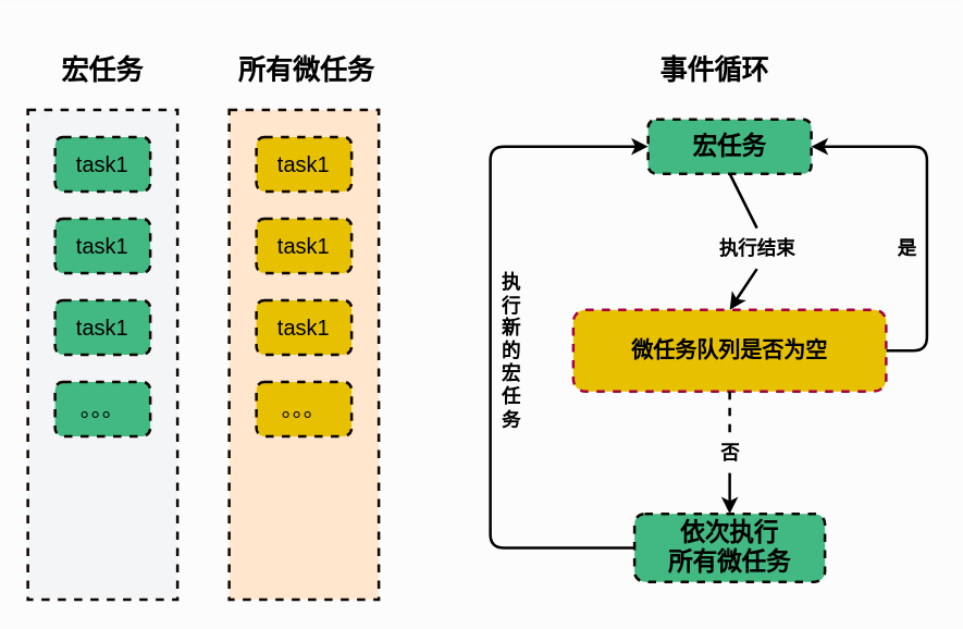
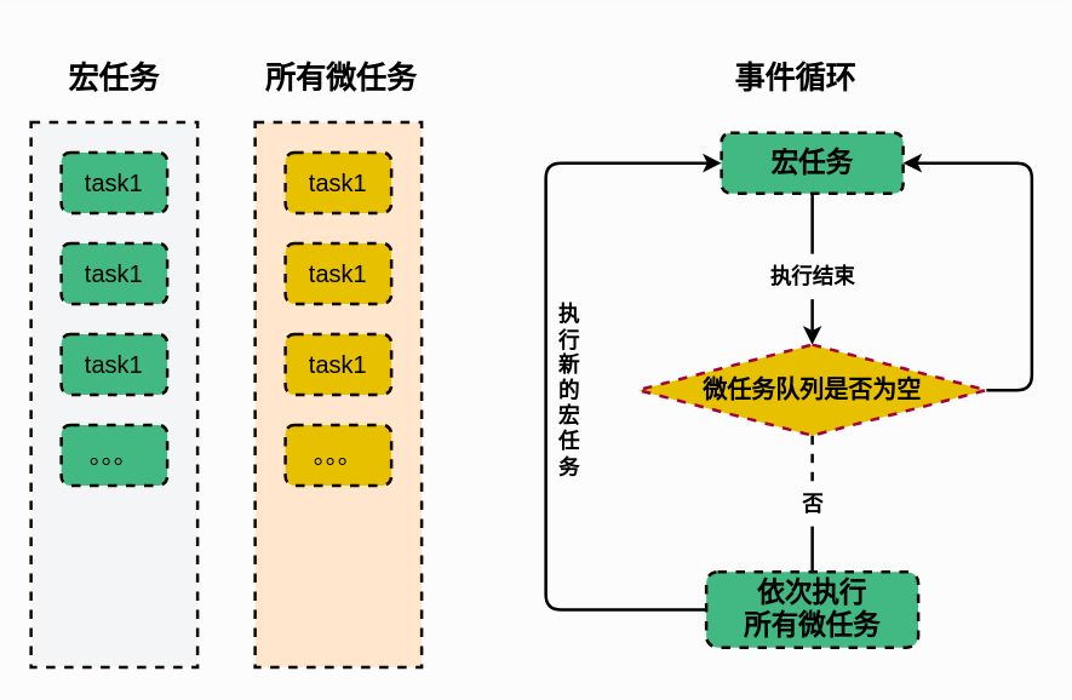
  <mxCell id="0" />
  <mxCell id="1" parent="0" />
  <mxCell id="2" value="" style="rounded=0;whiteSpace=wrap;html=1;fillColor=#f3f5f7;dashed=1;strokeColor=#0D0701;strokeWidth=2;" parent="1" vertex="1"><mxGeometry x="20" y="80" width="110" height="360" as="geometry" /></mxCell>
  <mxCell id="3" value="&lt;font color=&quot;#000000&quot; style=&quot;font-size: 20px;&quot;&gt;&lt;b style=&quot;font-size: 20px;&quot;&gt;宏任务&lt;/b&gt;&lt;/font&gt;" style="text;html=1;strokeColor=none;fillColor=none;align=center;verticalAlign=middle;whiteSpace=wrap;rounded=0;fontSize=20;" parent="1" vertex="1"><mxGeometry x="20" y="20" width="110" height="60" as="geometry" /></mxCell>
  <mxCell id="4" value="task1" style="rounded=1;whiteSpace=wrap;dashed=1;strokeColor=#0D0701;strokeWidth=2;fontSize=16;fontColor=#000000;fillColor=#42b983;labelBackgroundColor=none;" parent="1" vertex="1"><mxGeometry x="40" y="100" width="70" height="40" as="geometry" /></mxCell>
  <mxCell id="5" value="task1" style="rounded=1;whiteSpace=wrap;html=1;dashed=1;strokeColor=#0D0701;strokeWidth=2;fontSize=16;fontColor=#000000;fillColor=#42b983;labelBackgroundColor=none;" parent="1" vertex="1"><mxGeometry x="40" y="220" width="70" height="40" as="geometry" /></mxCell>
  <mxCell id="6" value="task1" style="rounded=1;whiteSpace=wrap;html=1;dashed=1;strokeColor=#0D0701;strokeWidth=2;fontSize=16;fontColor=#000000;fillColor=#42b983;labelBackgroundColor=none;" parent="1" vertex="1"><mxGeometry x="40" y="160" width="70" height="40" as="geometry" /></mxCell>
  <mxCell id="7" value="。。。" style="rounded=1;whiteSpace=wrap;html=1;dashed=1;strokeColor=#0D0701;strokeWidth=2;fontSize=16;fontColor=#000000;fillColor=#42b983;labelBackgroundColor=none;" parent="1" vertex="1"><mxGeometry x="40" y="280" width="70" height="40" as="geometry" /></mxCell>
  <mxCell id="8" value="&lt;font color=&quot;#000000&quot; style=&quot;font-size: 20px;&quot;&gt;&lt;b style=&quot;font-size: 20px;&quot;&gt;所有微任务&lt;/b&gt;&lt;/font&gt;" style="text;html=1;strokeColor=none;fillColor=none;align=center;verticalAlign=middle;whiteSpace=wrap;rounded=0;fontSize=20;" parent="1" vertex="1"><mxGeometry x="170" y="20" width="110" height="60" as="geometry" /></mxCell>
  <mxCell id="9" value="" style="rounded=0;whiteSpace=wrap;html=1;fillColor=#FFE6CC;dashed=1;strokeColor=#0D0701;strokeWidth=2;gradientColor=none;" parent="1" vertex="1"><mxGeometry x="168" y="80" width="110" height="360" as="geometry" /></mxCell>
  <mxCell id="10" value="task1" style="rounded=1;whiteSpace=wrap;html=1;dashed=1;strokeColor=#0D0701;strokeWidth=2;fontSize=16;fontColor=#000000;fillColor=#e7c000;labelBackgroundColor=none;" parent="1" vertex="1"><mxGeometry x="188" y="100" width="70" height="40" as="geometry" /></mxCell>
  <mxCell id="11" value="task1" style="rounded=1;whiteSpace=wrap;html=1;dashed=1;strokeColor=#0D0701;strokeWidth=2;fontSize=16;fontColor=#000000;fillColor=#e7c000;labelBackgroundColor=none;" parent="1" vertex="1"><mxGeometry x="188" y="220" width="70" height="40" as="geometry" /></mxCell>
  <mxCell id="12" value="task1" style="rounded=1;whiteSpace=wrap;html=1;dashed=1;strokeColor=#0D0701;strokeWidth=2;fontSize=16;fontColor=#000000;fillColor=#E7C000;labelBackgroundColor=none;" parent="1" vertex="1"><mxGeometry x="188" y="160" width="70" height="40" as="geometry" /></mxCell>
  <mxCell id="13" value="。。。" style="rounded=1;whiteSpace=wrap;html=1;dashed=1;strokeColor=#0D0701;strokeWidth=2;fontSize=16;fontColor=#000000;fillColor=#e7c000;labelBackgroundColor=none;" parent="1" vertex="1"><mxGeometry x="188" y="280" width="70" height="40" as="geometry" /></mxCell>
  <mxCell id="14" value="&lt;font color=&quot;#000000&quot; style=&quot;font-size: 20px;&quot;&gt;&lt;b style=&quot;font-size: 20px;&quot;&gt;事件循环&lt;/b&gt;&lt;/font&gt;" style="text;html=1;strokeColor=none;fillColor=none;align=center;verticalAlign=middle;whiteSpace=wrap;rounded=0;fontSize=20;" parent="1" vertex="1"><mxGeometry x="470" y="20" width="110" height="60" as="geometry" /></mxCell>
  <mxCell id="15" style="edgeStyle=none;html=1;exitX=0.5;exitY=1;exitDx=0;exitDy=0;entryX=0.5;entryY=0;entryDx=0;entryDy=0;fontSize=18;fontColor=#000000;strokeColor=#000000;strokeWidth=2;startArrow=none;" parent="1" source="21" target="19" edge="1"><mxGeometry relative="1" as="geometry" /></mxCell>
  <mxCell id="16" value="宏任务" style="rounded=1;whiteSpace=wrap;html=1;dashed=1;labelBackgroundColor=none;strokeColor=#0D0701;strokeWidth=2;fontSize=18;fontColor=#000000;fillColor=#42B983;fontStyle=1" parent="1" vertex="1"><mxGeometry x="476" y="87" width="120" height="40" as="geometry" /></mxCell>
- <mxCell id="17" style="edgeStyle=none;html=1;exitX=0.5;exitY=1;exitDx=0;exitDy=0;entryX=0.5;entryY=0;entryDx=0;entryDy=0;strokeColor=#000000;strokeWidth=2;fontSize=14;fontColor=#000000;startArrow=none;" parent="1" source="25" target="23" edge="1"><mxGeometry relative="1" as="geometry" /></mxCell>
+ <mxCell id="17" style="edgeStyle=none;html=1;exitX=0.5;exitY=1;exitDx=0;exitDy=0;entryX=0.5;entryY=0;entryDx=0;entryDy=0;strokeColor=#000000;strokeWidth=2;fontSize=14;fontColor=#000000;startArrow=none;endArrow=none;" parent="1" source="25" target="23" edge="1"><mxGeometry relative="1" as="geometry" /></mxCell>
  <mxCell id="18" style="edgeStyle=none;html=1;entryX=1;entryY=0.5;entryDx=0;entryDy=0;strokeColor=#000000;strokeWidth=2;fontSize=14;fontColor=#000000;" parent="1" source="19" target="16" edge="1"><mxGeometry relative="1" as="geometry"><Array as="points"><mxPoint x="681" y="257" /><mxPoint x="681" y="107" /></Array></mxGeometry></mxCell>
- <mxCell id="19" value="微任务队列是否为空" style="whiteSpace=wrap;html=1;dashed=1;labelBackgroundColor=none;strokeColor=#A50040;strokeWidth=2;fontSize=16;fontColor=#000000;fillColor=#E7C000;fontStyle=1;rounded=1;" parent="1" vertex="1"><mxGeometry x="421" y="227" width="230" height="60" as="geometry" /></mxCell>
+ <mxCell id="19" value="微任务队列是否为空" style="rhombus;whiteSpace=wrap;html=1;dashed=1;labelBackgroundColor=none;strokeColor=#A50040;strokeWidth=2;fontSize=16;fontColor=#000000;fillColor=#E7C000;fontStyle=1" parent="1" vertex="1"><mxGeometry x="421" y="227" width="230" height="60" as="geometry" /></mxCell>
  <mxCell id="20" value="" style="edgeStyle=none;html=1;exitX=0.5;exitY=1;exitDx=0;exitDy=0;entryX=0.5;entryY=0;entryDx=0;entryDy=0;fontSize=18;fontColor=#000000;strokeColor=#000000;strokeWidth=2;endArrow=none;" parent="1" source="16" target="21" edge="1"><mxGeometry relative="1" as="geometry"><mxPoint x="536" y="127" as="sourcePoint" /><mxPoint x="536" y="197" as="targetPoint" /></mxGeometry></mxCell>
- <mxCell id="21" value="执行结束" style="text;html=1;align=center;verticalAlign=middle;resizable=0;points=[];autosize=1;strokeColor=none;fillColor=none;fontSize=14;fontColor=#000000;fontStyle=1;horizontal=1;" parent="1" vertex="1"><mxGeometry x="516" y="167" width="80" height="30" as="geometry" /></mxCell>
+ <mxCell id="21" value="执行结束" style="text;html=1;align=center;verticalAlign=middle;resizable=0;points=[];autosize=1;strokeColor=none;fillColor=none;fontSize=14;fontColor=#000000;fontStyle=1;horizontal=1;" parent="1" vertex="1"><mxGeometry x="496" y="167" width="80" height="30" as="geometry" /></mxCell>
  <mxCell id="22" style="edgeStyle=none;html=1;exitX=0;exitY=0.5;exitDx=0;exitDy=0;entryX=0;entryY=0.5;entryDx=0;entryDy=0;strokeColor=#000000;strokeWidth=2;fontSize=14;fontColor=#000000;" parent="1" source="23" target="16" edge="1"><mxGeometry relative="1" as="geometry"><Array as="points"><mxPoint x="360" y="402" /><mxPoint x="360" y="107" /></Array></mxGeometry></mxCell>
  <mxCell id="23" value="依次执行&lt;br&gt;所有微任务" style="rounded=1;whiteSpace=wrap;html=1;dashed=1;labelBackgroundColor=none;strokeColor=#0D0701;strokeWidth=2;fontSize=18;fontColor=#000000;fillColor=#42B983;fontStyle=1" parent="1" vertex="1"><mxGeometry x="466" y="377" width="140" height="50" as="geometry" /></mxCell>
  <mxCell id="24" value="" style="edgeStyle=none;html=1;exitX=0.5;exitY=1;exitDx=0;exitDy=0;entryX=0.5;entryY=0;entryDx=0;entryDy=0;strokeColor=#000000;strokeWidth=2;fontSize=14;fontColor=#000000;endArrow=none;dashed=1;" parent="1" source="19" target="25" edge="1"><mxGeometry relative="1" as="geometry"><mxPoint x="536" y="257" as="sourcePoint" /><mxPoint x="536" y="307" as="targetPoint" /></mxGeometry></mxCell>
  <mxCell id="25" value="否" style="text;html=1;align=center;verticalAlign=middle;resizable=0;points=[];autosize=1;strokeColor=none;fillColor=none;fontSize=14;fontColor=#000000;fontStyle=1;horizontal=1;" parent="1" vertex="1"><mxGeometry x="516" y="317" width="40" height="30" as="geometry" /></mxCell>
- <mxCell id="26" value="是" style="text;html=1;align=center;verticalAlign=middle;resizable=0;points=[];autosize=1;strokeColor=none;fillColor=none;fontSize=14;fontColor=#000000;fontStyle=1;horizontal=1;" parent="1" vertex="1"><mxGeometry x="646" y="167" width="40" height="30" as="geometry" /></mxCell>
  <mxCell id="27" value="执&lt;br&gt;行&lt;br&gt;新&lt;br&gt;的&lt;br&gt;宏&lt;br&gt;任&lt;br&gt;务" style="text;html=1;align=center;verticalAlign=middle;resizable=0;points=[];autosize=1;strokeColor=none;fillColor=none;fontSize=14;fontColor=#000000;fontStyle=1" parent="1" vertex="1"><mxGeometry x="355" y="192" width="40" height="130" as="geometry" /></mxCell>
